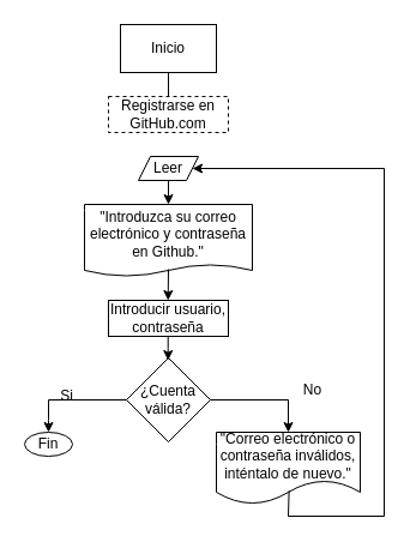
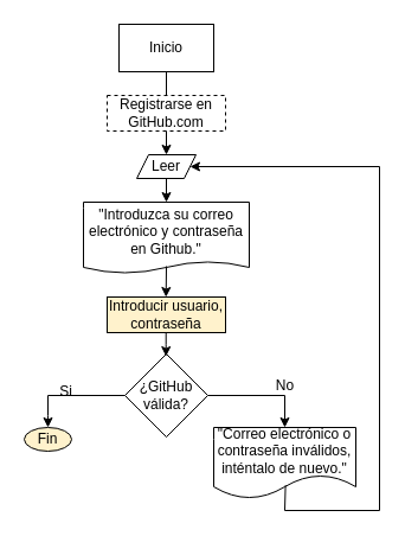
  <mxCell id="0" />
  <mxCell id="1" parent="0" />
  <mxCell id="2" value="Inicio" style="whiteSpace=wrap;html=1;rounded=0;" parent="1" vertex="1"><mxGeometry x="100" y="20" width="80" height="40" as="geometry" /></mxCell>
  <mxCell id="3" value="" style="endArrow=none;html=1;rounded=0;exitX=0.5;exitY=1;exitDx=0;exitDy=0;" parent="1" source="2" target="4" edge="1"><mxGeometry width="50" height="50" relative="1" as="geometry"><mxPoint x="150" y="390" as="sourcePoint" /><mxPoint x="140" y="90" as="targetPoint" /></mxGeometry></mxCell>
  <mxCell id="4" value="Registrarse en GitHub.com" style="rounded=0;whiteSpace=wrap;html=1;dashed=1;" parent="1" vertex="1"><mxGeometry x="90" y="80" width="100" height="30" as="geometry" /></mxCell>
+ <mxCell id="5" value="" style="endArrow=classic;html=1;rounded=0;exitX=0.5;exitY=1;exitDx=0;exitDy=0;" parent="1" source="4" target="6" edge="1"><mxGeometry width="50" height="50" relative="1" as="geometry"><mxPoint x="90" y="230" as="sourcePoint" /><mxPoint x="140" y="130" as="targetPoint" /></mxGeometry></mxCell>
  <mxCell id="6" value="Leer" style="shape=parallelogram;perimeter=parallelogramPerimeter;whiteSpace=wrap;html=1;fixedSize=1;size=10;" parent="1" vertex="1"><mxGeometry x="115" y="130" width="50" height="20" as="geometry" /></mxCell>
  <mxCell id="7" value="&quot;Introduzca su correo electrónico y contraseña en Github.&quot;" style="shape=document;whiteSpace=wrap;html=1;boundedLbl=1;size=0.167;" parent="1" vertex="1"><mxGeometry x="70" y="170" width="140" height="60" as="geometry" /></mxCell>
  <mxCell id="8" value="" style="endArrow=classic;html=1;rounded=0;exitX=0.5;exitY=1;exitDx=0;exitDy=0;entryX=0.5;entryY=0;entryDx=0;entryDy=0;" parent="1" source="6" target="7" edge="1"><mxGeometry width="50" height="50" relative="1" as="geometry"><mxPoint x="190" y="240" as="sourcePoint" /><mxPoint x="240" y="190" as="targetPoint" /></mxGeometry></mxCell>
  <mxCell id="9" value="" style="endArrow=classic;html=1;rounded=0;" parent="1" edge="1"><mxGeometry width="50" height="50" relative="1" as="geometry"><mxPoint x="140" y="224" as="sourcePoint" /><mxPoint x="139.71" y="250" as="targetPoint" /></mxGeometry></mxCell>
- <mxCell id="10" value="Introducir usuario, contraseña" style="rounded=0;whiteSpace=wrap;html=1;" parent="1" vertex="1"><mxGeometry x="90" y="250" width="100" height="30" as="geometry" /></mxCell>
+ <mxCell id="10" value="Introducir usuario, contraseña" style="rounded=0;whiteSpace=wrap;html=1;fillColor=#fff2cc;" parent="1" vertex="1"><mxGeometry x="90" y="250" width="100" height="30" as="geometry" /></mxCell>
  <mxCell id="11" value="" style="edgeStyle=orthogonalEdgeStyle;rounded=0;orthogonalLoop=1;jettySize=auto;html=1;entryX=0.5;entryY=0;entryDx=0;entryDy=0;" parent="1" source="12" target="15" edge="1"><mxGeometry relative="1" as="geometry"><Array as="points"><mxPoint x="240" y="333" /></Array><mxPoint x="239.966" y="380" as="targetPoint" /></mxGeometry></mxCell>
- <mxCell id="12" value="¿Cuenta válida?" style="rhombus;whiteSpace=wrap;html=1;" parent="1" vertex="1"><mxGeometry x="105" y="298" width="70" height="70" as="geometry" /></mxCell>
+ <mxCell id="12" value="¿GitHub válida?" style="rhombus;whiteSpace=wrap;html=1;" parent="1" vertex="1"><mxGeometry x="105" y="298" width="70" height="70" as="geometry" /></mxCell>
  <mxCell id="13" value="" style="endArrow=classic;html=1;rounded=0;" parent="1" edge="1"><mxGeometry width="50" height="50" relative="1" as="geometry"><mxPoint x="139.71" y="280" as="sourcePoint" /><mxPoint x="139.71" y="300" as="targetPoint" /><Array as="points"><mxPoint x="139.71" y="290" /></Array></mxGeometry></mxCell>
  <mxCell id="14" value="" style="endArrow=classic;html=1;rounded=0;exitX=0;exitY=0.5;exitDx=0;exitDy=0;" parent="1" source="12" edge="1"><mxGeometry width="50" height="50" relative="1" as="geometry"><mxPoint x="20" y="400" as="sourcePoint" /><mxPoint x="40" y="360" as="targetPoint" /><Array as="points"><mxPoint x="40" y="333" /><mxPoint x="40" y="350" /></Array></mxGeometry></mxCell>
  <mxCell id="15" value="&quot;Correo electrónico o contraseña inválidos, inténtalo de nuevo.&quot;" style="shape=document;whiteSpace=wrap;html=1;boundedLbl=1;size=0.333;" parent="1" vertex="1"><mxGeometry x="180" y="360" width="120" height="60" as="geometry" /></mxCell>
- <mxCell id="16" value="Fin" style="ellipse;whiteSpace=wrap;html=1;" parent="1" vertex="1"><mxGeometry x="20" y="360" width="40" height="20" as="geometry" /></mxCell>
+ <mxCell id="16" value="Fin" style="ellipse;whiteSpace=wrap;html=1;fillColor=#fff2cc;" parent="1" vertex="1"><mxGeometry x="20" y="360" width="40" height="20" as="geometry" /></mxCell>
  <mxCell id="17" value="" style="endArrow=classic;html=1;rounded=0;entryX=1;entryY=0.5;entryDx=0;entryDy=0;exitX=0.505;exitY=0.811;exitDx=0;exitDy=0;exitPerimeter=0;" parent="1" target="6" edge="1" source="15"><mxGeometry width="50" height="50" relative="1" as="geometry"><mxPoint x="240" y="430" as="sourcePoint" /><mxPoint x="320" y="110" as="targetPoint" /><Array as="points"><mxPoint x="240" y="430" /><mxPoint x="320" y="430" /><mxPoint x="320" y="140" /></Array></mxGeometry></mxCell>
  <mxCell id="18" value="Si" style="text;html=1;align=center;verticalAlign=middle;resizable=0;points=[];autosize=1;strokeColor=none;fillColor=none;" vertex="1" parent="1"><mxGeometry x="40" y="315" width="30" height="30" as="geometry" /></mxCell>
- <mxCell id="19" value="No" style="text;html=1;align=center;verticalAlign=middle;resizable=0;points=[];autosize=1;strokeColor=none;fillColor=none;" vertex="1" parent="1"><mxGeometry x="240" y="310" width="40" height="30" as="geometry" /></mxCell>
+ <mxCell id="19" value="No" style="text;html=1;align=center;verticalAlign=middle;resizable=0;points=[];autosize=1;strokeColor=none;fillColor=none;" vertex="1" parent="1"><mxGeometry x="220" y="310" width="40" height="30" as="geometry" /></mxCell>
